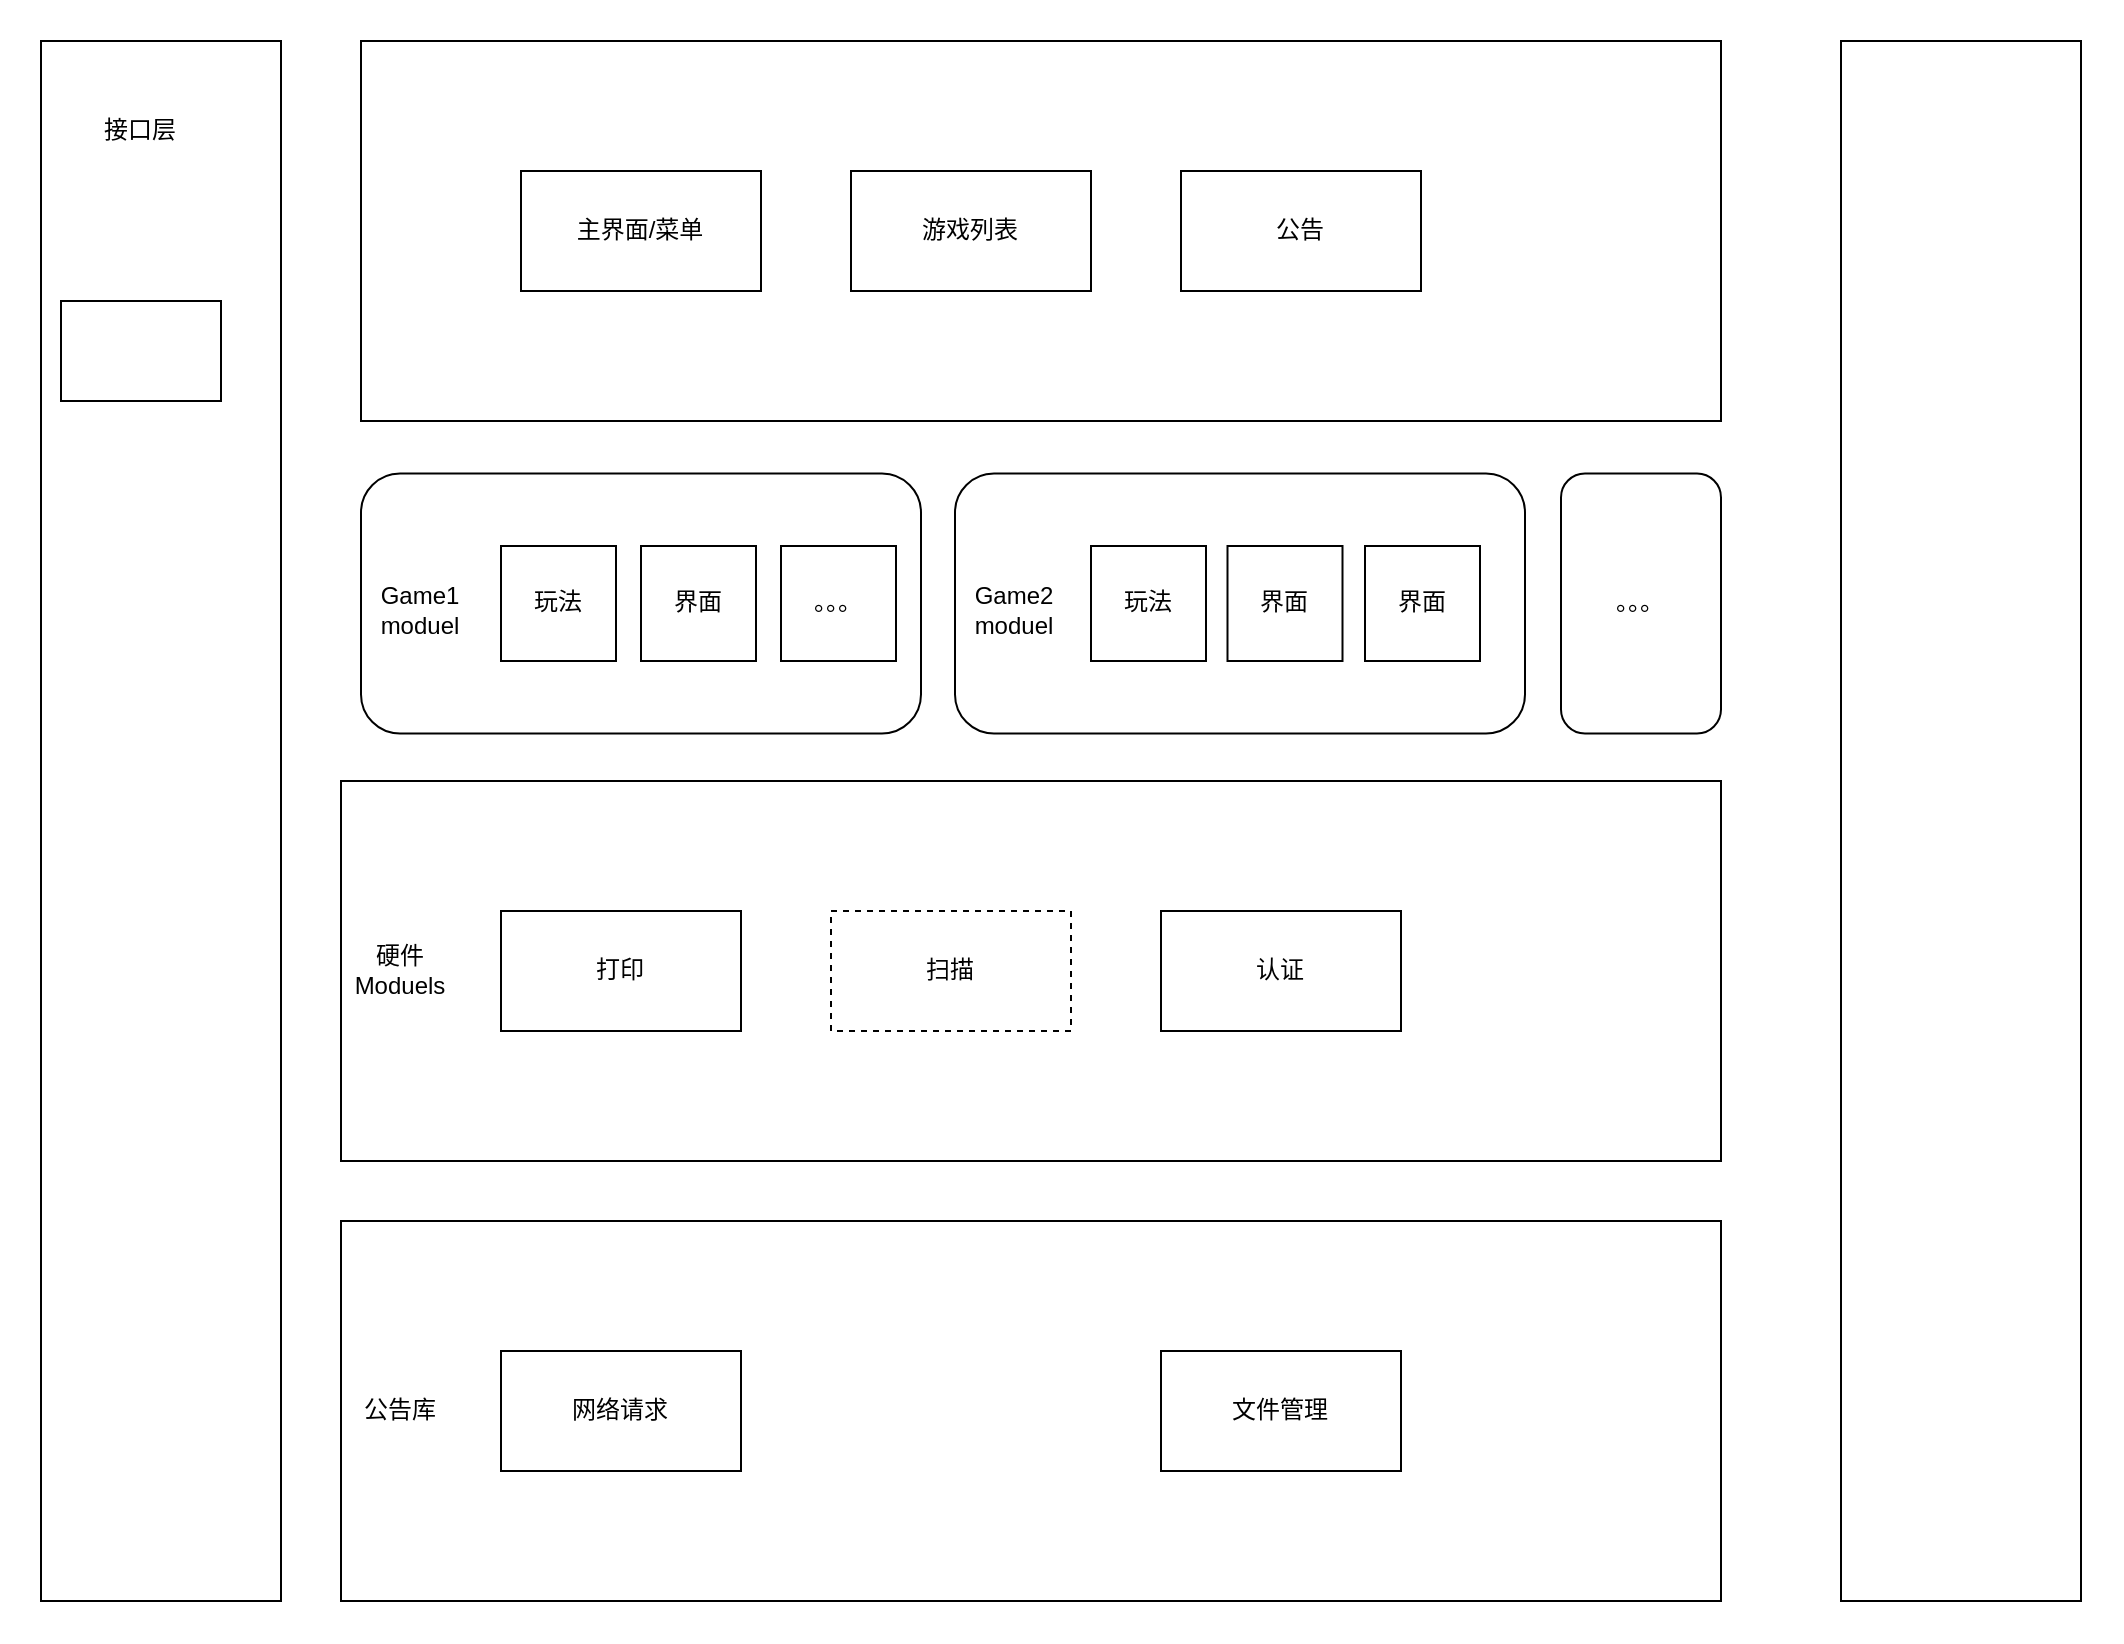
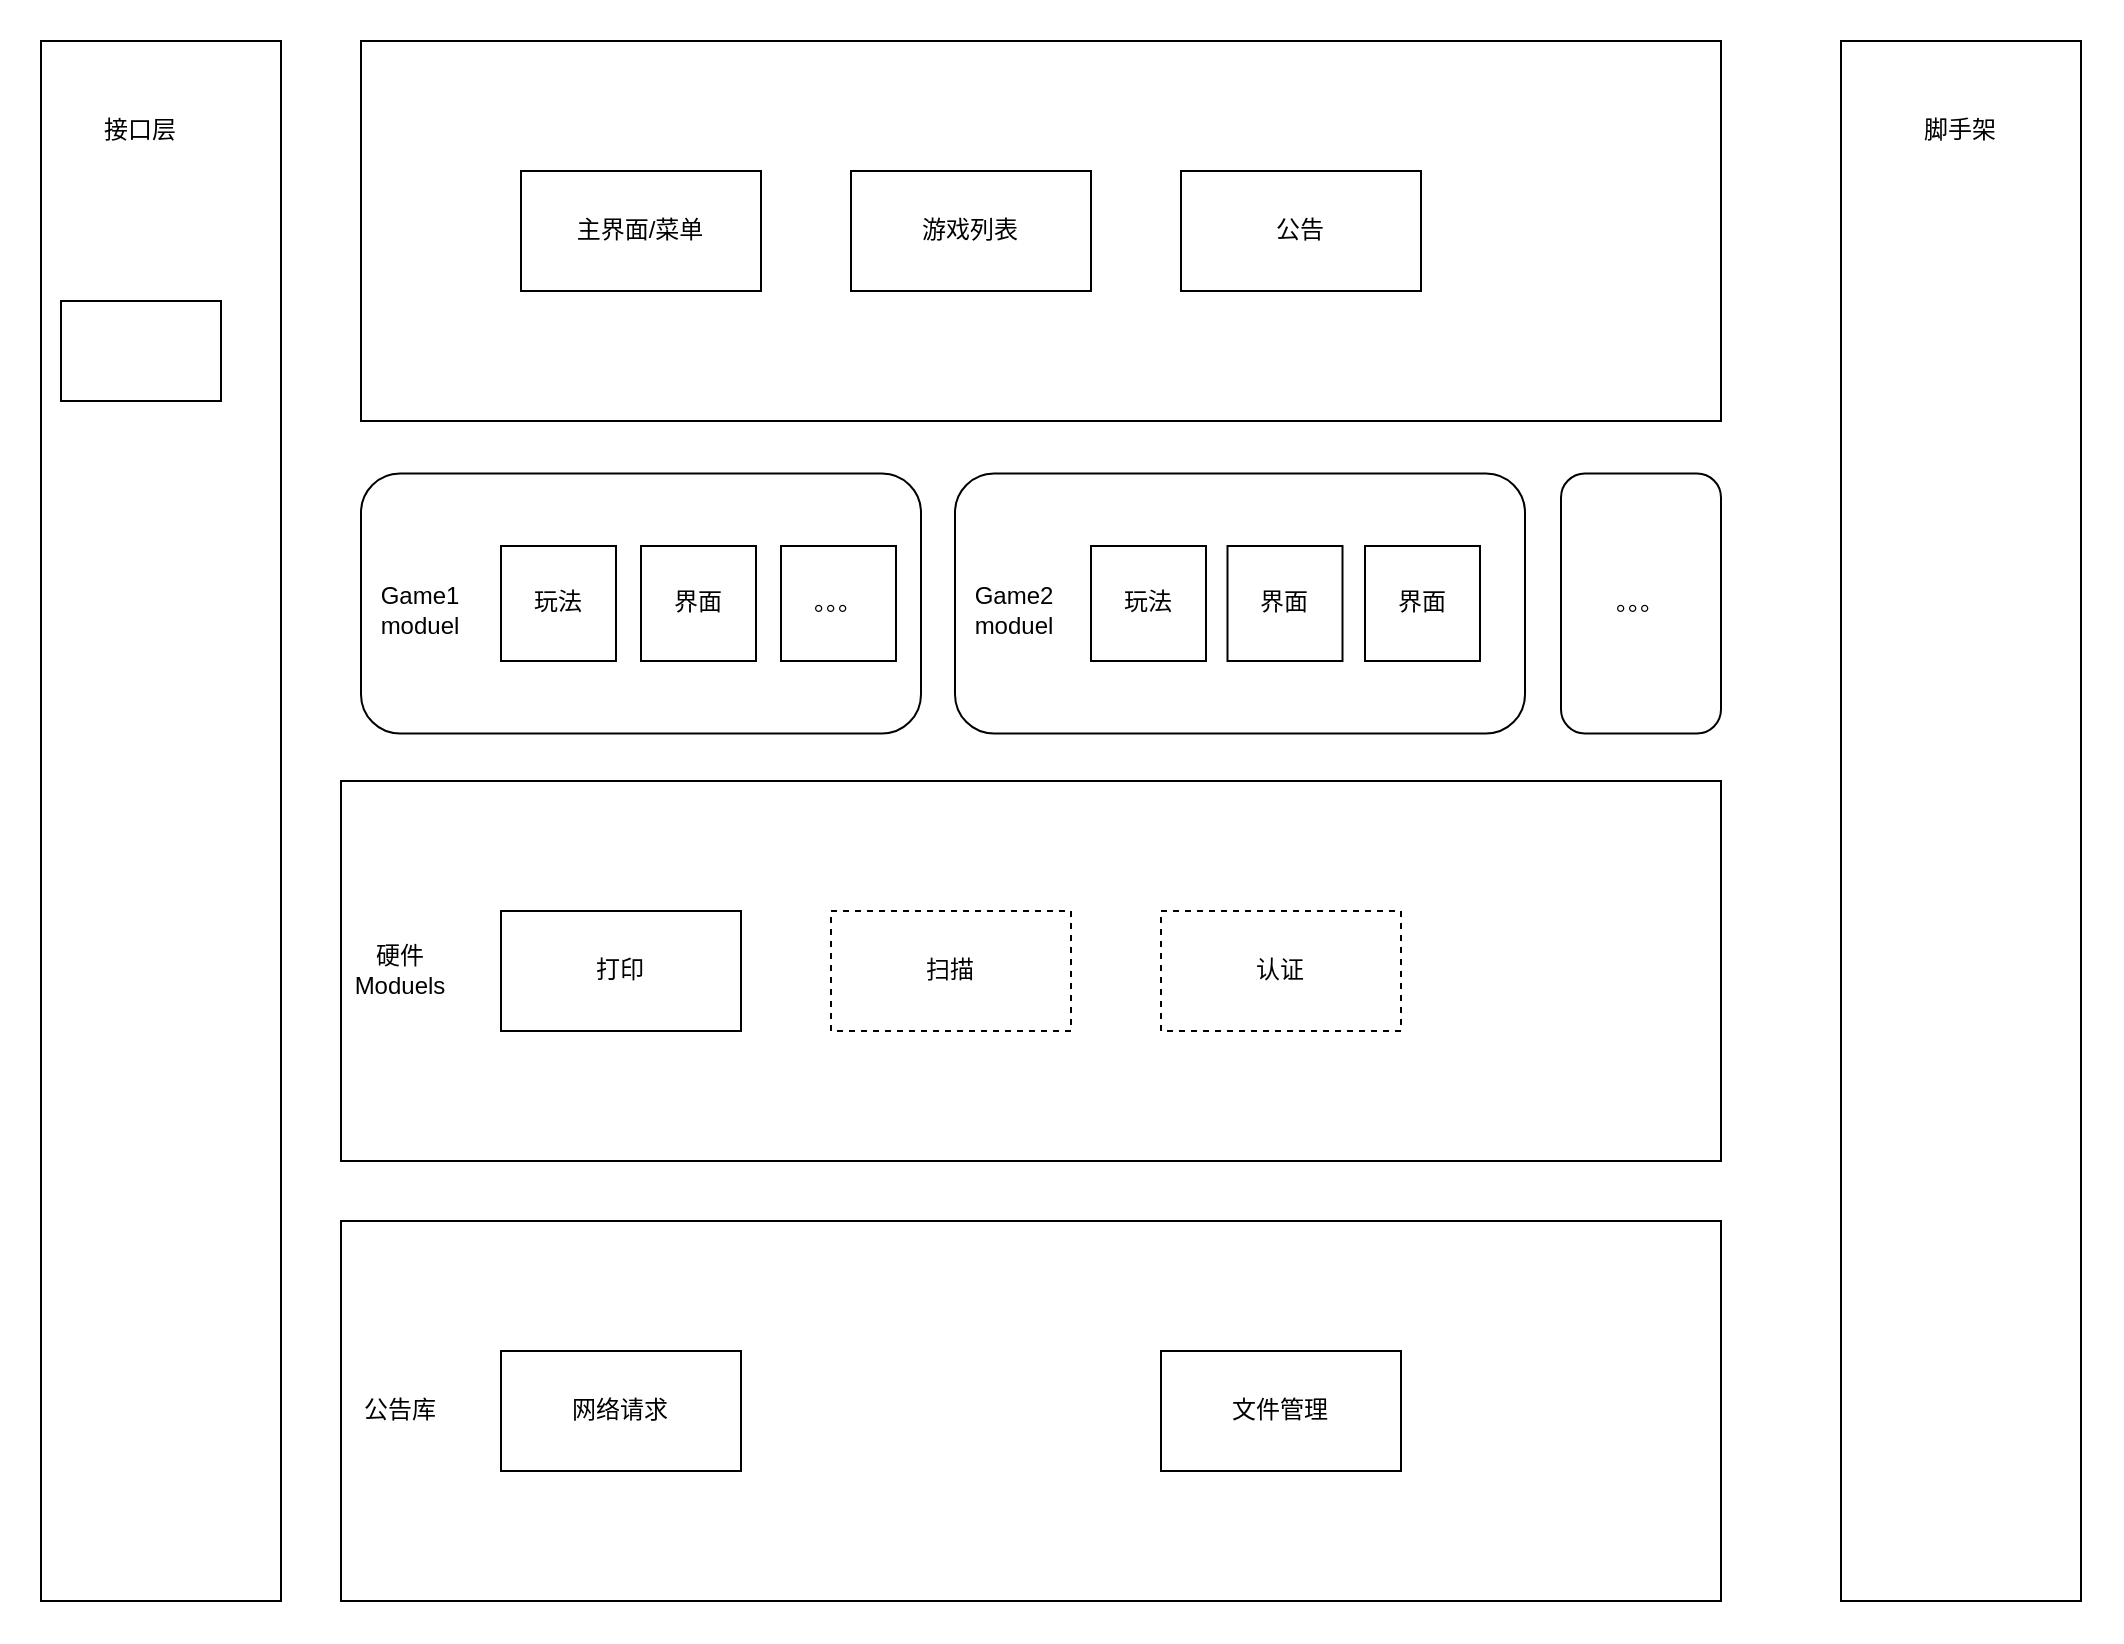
  <mxCell id="0" />
  <mxCell id="1" parent="0" />
  <mxCell id="2" value="" style="rounded=1;whiteSpace=wrap;html=1;" vertex="1" parent="1"><mxGeometry x="180" y="236.25" width="280" height="130" as="geometry" /></mxCell>
  <mxCell id="3" value="Game1 moduel" style="text;html=1;strokeColor=none;fillColor=none;align=center;verticalAlign=middle;whiteSpace=wrap;rounded=0;" vertex="1" parent="1"><mxGeometry x="180" y="290" width="60" height="30" as="geometry" /></mxCell>
  <mxCell id="4" value="玩法" style="whiteSpace=wrap;html=1;aspect=fixed;" vertex="1" parent="1"><mxGeometry x="250" y="272.5" width="57.5" height="57.5" as="geometry" /></mxCell>
  <mxCell id="5" value="界面" style="whiteSpace=wrap;html=1;aspect=fixed;" vertex="1" parent="1"><mxGeometry x="320" y="272.5" width="57.5" height="57.5" as="geometry" /></mxCell>
  <mxCell id="6" value="" style="rounded=0;whiteSpace=wrap;html=1;" vertex="1" parent="1"><mxGeometry x="170" y="610" width="690" height="190" as="geometry" /></mxCell>
  <mxCell id="7" value="公告库" style="text;html=1;strokeColor=none;fillColor=none;align=center;verticalAlign=middle;whiteSpace=wrap;rounded=0;" vertex="1" parent="1"><mxGeometry x="170" y="690" width="60" height="30" as="geometry" /></mxCell>
  <mxCell id="8" value="网络请求" style="rounded=0;whiteSpace=wrap;html=1;" vertex="1" parent="1"><mxGeometry x="250" y="675" width="120" height="60" as="geometry" /></mxCell>
  <mxCell id="9" value="文件管理" style="rounded=0;whiteSpace=wrap;html=1;" vertex="1" parent="1"><mxGeometry x="580" y="675" width="120" height="60" as="geometry" /></mxCell>
  <mxCell id="10" value="。。。" style="whiteSpace=wrap;html=1;aspect=fixed;" vertex="1" parent="1"><mxGeometry x="390" y="272.5" width="57.5" height="57.5" as="geometry" /></mxCell>
  <mxCell id="11" value="" style="rounded=0;whiteSpace=wrap;html=1;" vertex="1" parent="1"><mxGeometry x="20" y="20" width="120" height="780" as="geometry" /></mxCell>
  <mxCell id="12" value="接口层" style="text;html=1;strokeColor=none;fillColor=none;align=center;verticalAlign=middle;whiteSpace=wrap;rounded=0;" vertex="1" parent="1"><mxGeometry x="40" y="50" width="60" height="30" as="geometry" /></mxCell>
  <mxCell id="13" value="" style="rounded=0;whiteSpace=wrap;html=1;" vertex="1" parent="1"><mxGeometry x="170" y="390" width="690" height="190" as="geometry" /></mxCell>
  <mxCell id="14" value="硬件Moduels" style="text;html=1;strokeColor=none;fillColor=none;align=center;verticalAlign=middle;whiteSpace=wrap;rounded=0;" vertex="1" parent="1"><mxGeometry x="170" y="470" width="60" height="30" as="geometry" /></mxCell>
  <mxCell id="15" value="打印" style="rounded=0;whiteSpace=wrap;html=1;" vertex="1" parent="1"><mxGeometry x="250" y="455" width="120" height="60" as="geometry" /></mxCell>
  <mxCell id="16" value="扫描" style="rounded=0;whiteSpace=wrap;html=1;dashed=1;" vertex="1" parent="1"><mxGeometry x="415" y="455" width="120" height="60" as="geometry" /></mxCell>
- <mxCell id="17" value="认证" style="rounded=0;whiteSpace=wrap;html=1;" vertex="1" parent="1"><mxGeometry x="580" y="455" width="120" height="60" as="geometry" /></mxCell>
+ <mxCell id="17" value="认证" style="rounded=0;whiteSpace=wrap;html=1;dashed=1;" vertex="1" parent="1"><mxGeometry x="580" y="455" width="120" height="60" as="geometry" /></mxCell>
  <mxCell id="18" value="" style="rounded=1;whiteSpace=wrap;html=1;" vertex="1" parent="1"><mxGeometry x="477" y="236.25" width="285" height="130" as="geometry" /></mxCell>
  <mxCell id="19" value="Game2 moduel" style="text;html=1;strokeColor=none;fillColor=none;align=center;verticalAlign=middle;whiteSpace=wrap;rounded=0;" vertex="1" parent="1"><mxGeometry x="477" y="290" width="60" height="30" as="geometry" /></mxCell>
  <mxCell id="20" value="玩法" style="whiteSpace=wrap;html=1;aspect=fixed;" vertex="1" parent="1"><mxGeometry x="545" y="272.5" width="57.5" height="57.5" as="geometry" /></mxCell>
  <mxCell id="21" value="界面" style="whiteSpace=wrap;html=1;aspect=fixed;" vertex="1" parent="1"><mxGeometry x="613.25" y="272.5" width="57.5" height="57.5" as="geometry" /></mxCell>
  <mxCell id="22" value="界面" style="whiteSpace=wrap;html=1;aspect=fixed;" vertex="1" parent="1"><mxGeometry x="682" y="272.5" width="57.5" height="57.5" as="geometry" /></mxCell>
  <mxCell id="23" value="" style="rounded=0;whiteSpace=wrap;html=1;" vertex="1" parent="1"><mxGeometry x="180" y="20" width="680" height="190" as="geometry" /></mxCell>
  <mxCell id="24" value="主界面/菜单" style="rounded=0;whiteSpace=wrap;html=1;" vertex="1" parent="1"><mxGeometry x="260" y="85" width="120" height="60" as="geometry" /></mxCell>
  <mxCell id="25" value="游戏列表" style="rounded=0;whiteSpace=wrap;html=1;" vertex="1" parent="1"><mxGeometry x="425" y="85" width="120" height="60" as="geometry" /></mxCell>
  <mxCell id="26" value="公告" style="rounded=0;whiteSpace=wrap;html=1;" vertex="1" parent="1"><mxGeometry x="590" y="85" width="120" height="60" as="geometry" /></mxCell>
  <mxCell id="27" value="" style="rounded=0;whiteSpace=wrap;html=1;" vertex="1" parent="1"><mxGeometry x="920" y="20" width="120" height="780" as="geometry" /></mxCell>
+ <mxCell id="28" value="脚手架" style="text;html=1;strokeColor=none;fillColor=none;align=center;verticalAlign=middle;whiteSpace=wrap;rounded=0;" vertex="1" parent="1"><mxGeometry x="950" y="50" width="60" height="30" as="geometry" /></mxCell>
  <mxCell id="29" value="" style="rounded=0;whiteSpace=wrap;html=1;" vertex="1" parent="1"><mxGeometry x="30" y="150" width="80" height="50" as="geometry" /></mxCell>
  <mxCell id="30" value="。。。" style="rounded=1;whiteSpace=wrap;html=1;" vertex="1" parent="1"><mxGeometry x="780" y="236.25" width="80" height="130" as="geometry" /></mxCell>
